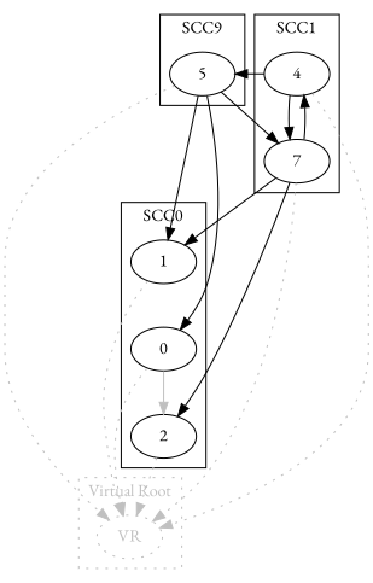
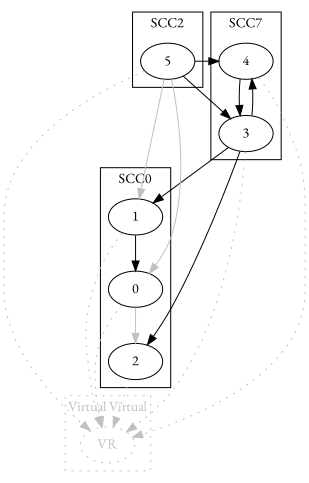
  digraph {
    fontname="EB Garamond"
    node [fontname="EB Garamond"]
    edge [fontname="EB Garamond"]
    2
    1
    0
    VR [color=gray fontcolor=gray style=dotted]
    4
-   3 [label=7]
+   3
    5
    subgraph cluster_1 {
      label=SCC0
      2
      1
      0
    }
    subgraph cluster_2 {
      color=gray
      fontcolor=gray
-     label="Virtual Root"
+     label="Virtual Virtual"
      style=dotted
      VR
    }
    subgraph cluster_3 {
-     label=SCC1
+     label=SCC7
      4
      3
    }
    subgraph cluster_4 {
-     label=SCC9
+     label=SCC2
      5
    }
    2 -> VR [color=gray style=dotted]
+   1 -> 0
    1 -> VR [color=gray style=dotted]
    0 -> 2 [color=gray]
    0 -> VR [color=gray style=dotted]
    4 -> VR [color=gray style=dotted]
    4 -> 3
    3 -> 2
    3 -> 1
    3 -> VR [color=gray style=dotted]
    3 -> 4
-   5 -> 1
-   5 -> 0
+   5 -> 1 [color=gray]
+   5 -> 0 [color=gray]
    5 -> VR [color=gray style=dotted]
-   4 -> 5
+   5 -> 4
    5 -> 3
  }
